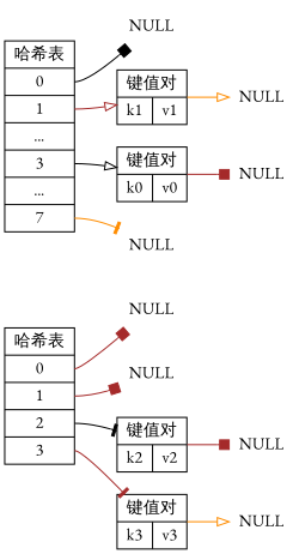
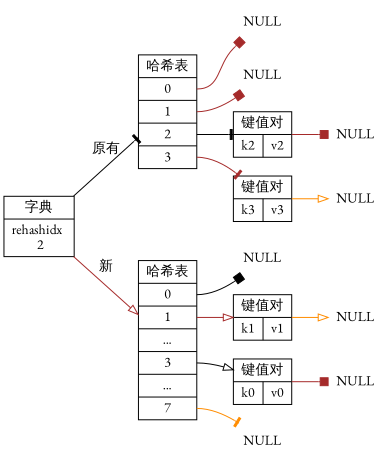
  digraph {
    rankdir=LR
    fontname="EB Garamond"
    node [shape=plaintext fontname="EB Garamond"]
    edge [color=brown arrowhead=onormal fontname="EB Garamond"]
+   n1 [label="字典| rehashidx \n 2" shape=record]
    n2 [label="哈希表 | <0> 0 | <1> 1 | <2> 2 | <3> 3 " shape=record]
    n3 [label="哈希表 | <0> 0 | <1> 1 | ... | <3> 3 | ... | <7> 7 " shape=record]
    n4 [label="键值对 | { k2 | v2 }" shape=record]
    n5 [label="键值对 | { k3 | v3 }" shape=record]
    n6 [label=NULL]
    n7 [label=NULL]
    n8 [label="键值对 | { k0 | v0 }" shape=record]
    n9 [label="键值对 | { k1 | v1 }" shape=record]
    n10 [label=NULL]
    n11 [label=NULL]
    n12 [label=NULL]
    n13 [label=NULL]
    n14 [label=NULL]
    n15 [label=NULL]
+   n1 -> n2 [label="原有" color=black arrowhead=tee]
+   n1 -> n3 [label="新"]
    n2 -> n4 [tailport=2 color=black arrowhead=tee]
    n2 -> n5 [tailport=3 arrowhead=tee]
    n2 -> n6 [tailport=0 arrowhead=box]
    n2 -> n7 [tailport=1 arrowhead=box]
    n3 -> n8 [tailport=3 color=black]
    n3 -> n9 [tailport=1]
    n3 -> n10 [tailport=0 color=black arrowhead=box]
    n3 -> n11 [tailport=7 color=darkorange arrowhead=tee]
    n4 -> n14 [arrowhead=box]
    n5 -> n15 [color=darkorange]
    n8 -> n12 [arrowhead=box]
    n9 -> n13 [color=darkorange]
  }
